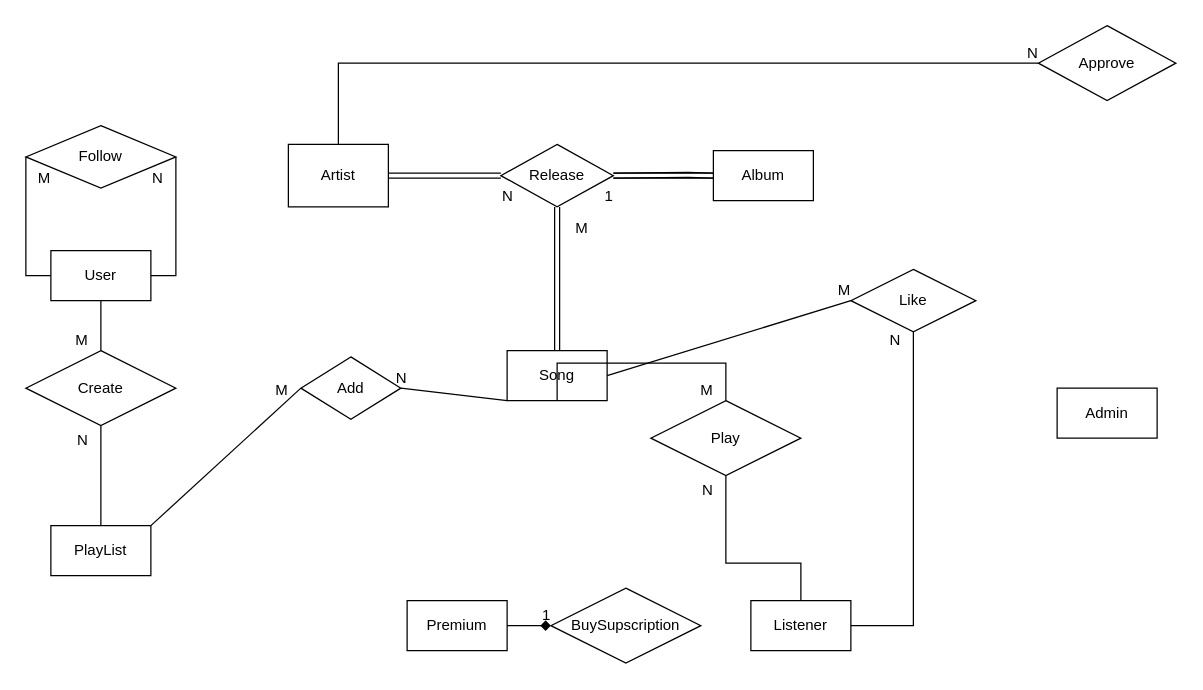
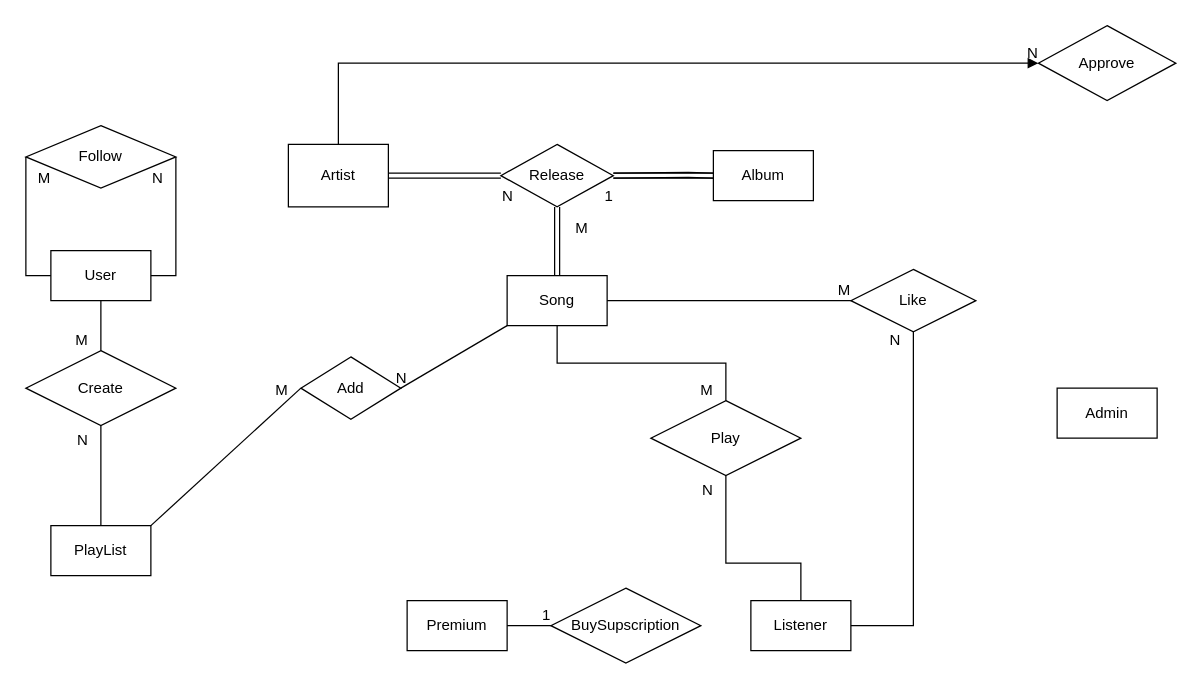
  <mxCell id="0" />
  <mxCell id="1" parent="0" />
  <mxCell id="2" value="Artist" style="whiteSpace=wrap;html=1;align=center;" parent="1" vertex="1"><mxGeometry x="230" y="115" width="80" height="50" as="geometry" /></mxCell>
  <mxCell id="3" value="" style="edgeStyle=orthogonalEdgeStyle;shape=link;rounded=0;orthogonalLoop=1;jettySize=auto;html=1;" parent="1" source="4" edge="1"><mxGeometry relative="1" as="geometry"><mxPoint x="490" y="140" as="targetPoint" /></mxGeometry></mxCell>
  <mxCell id="4" value="Album" style="whiteSpace=wrap;html=1;align=center;" parent="1" vertex="1"><mxGeometry x="570" y="120" width="80" height="40" as="geometry" /></mxCell>
  <mxCell id="5" value="User" style="whiteSpace=wrap;html=1;align=center;" parent="1" vertex="1"><mxGeometry x="40" y="200" width="80" height="40" as="geometry" /></mxCell>
  <mxCell id="6" value="Premium" style="whiteSpace=wrap;html=1;align=center;" parent="1" vertex="1"><mxGeometry x="325" y="480" width="80" height="40" as="geometry" /></mxCell>
- <mxCell id="7" value="Song" style="whiteSpace=wrap;html=1;align=center;" parent="1" vertex="1"><mxGeometry x="405" y="280" width="80" height="40" as="geometry" /></mxCell>
+ <mxCell id="7" value="Song" style="whiteSpace=wrap;html=1;align=center;" parent="1" vertex="1"><mxGeometry x="405" y="220" width="80" height="40" as="geometry" /></mxCell>
  <mxCell id="8" value="PlayList" style="whiteSpace=wrap;html=1;align=center;" parent="1" vertex="1"><mxGeometry x="40" y="420" width="80" height="40" as="geometry" /></mxCell>
  <mxCell id="9" value="Listener" style="whiteSpace=wrap;html=1;align=center;" parent="1" vertex="1"><mxGeometry x="600" y="480" width="80" height="40" as="geometry" /></mxCell>
  <mxCell id="10" style="edgeStyle=orthogonalEdgeStyle;shape=link;rounded=0;orthogonalLoop=1;jettySize=auto;html=1;" parent="1" source="11" target="7" edge="1"><mxGeometry relative="1" as="geometry" /></mxCell>
  <mxCell id="11" value="Release" style="shape=rhombus;perimeter=rhombusPerimeter;whiteSpace=wrap;html=1;align=center;" parent="1" vertex="1"><mxGeometry x="400" y="115" width="90" height="50" as="geometry" /></mxCell>
  <mxCell id="12" value="" style="endArrow=none;html=1;rounded=0;shape=link;" parent="1" edge="1"><mxGeometry relative="1" as="geometry"><mxPoint x="310" y="140" as="sourcePoint" /><mxPoint x="400" y="140" as="targetPoint" /></mxGeometry></mxCell>
  <mxCell id="13" value="1" style="resizable=0;html=1;align=right;verticalAlign=bottom;" parent="12" connectable="0" vertex="1"><mxGeometry x="1" relative="1" as="geometry"><mxPoint x="90" y="25" as="offset" /></mxGeometry></mxCell>
  <mxCell id="14" value="" style="endArrow=none;html=1;rounded=0;exitX=1;exitY=0.5;exitDx=0;exitDy=0;entryX=1;entryY=0.5;entryDx=0;entryDy=0;" parent="1" source="18" target="5" edge="1"><mxGeometry relative="1" as="geometry"><mxPoint x="200" y="170" as="sourcePoint" /><mxPoint x="360" y="170" as="targetPoint" /><Array as="points"><mxPoint x="140" y="220" /></Array></mxGeometry></mxCell>
  <mxCell id="15" value="" style="endArrow=none;html=1;rounded=0;shape=link;" parent="1" edge="1"><mxGeometry relative="1" as="geometry"><mxPoint x="490" y="140" as="sourcePoint" /><mxPoint x="570" y="140" as="targetPoint" /><Array as="points"><mxPoint x="550" y="139.5" /></Array></mxGeometry></mxCell>
  <mxCell id="16" value="M" style="resizable=0;html=1;align=right;verticalAlign=bottom;" parent="15" connectable="0" vertex="1"><mxGeometry x="1" relative="1" as="geometry"><mxPoint x="-99.99" y="50" as="offset" /></mxGeometry></mxCell>
  <mxCell id="17" value="N" style="resizable=0;html=1;align=right;verticalAlign=bottom;" parent="1" connectable="0" vertex="1"><mxGeometry x="420.002" y="165" as="geometry"><mxPoint x="-9.99" as="offset" /></mxGeometry></mxCell>
  <mxCell id="18" value="Follow" style="shape=rhombus;perimeter=rhombusPerimeter;whiteSpace=wrap;html=1;align=center;" parent="1" vertex="1"><mxGeometry x="20" y="100" width="120" height="50" as="geometry" /></mxCell>
  <mxCell id="19" value="" style="endArrow=none;html=1;rounded=0;exitX=0;exitY=0.5;exitDx=0;exitDy=0;entryX=0;entryY=0.5;entryDx=0;entryDy=0;" parent="1" source="18" target="5" edge="1"><mxGeometry relative="1" as="geometry"><mxPoint x="50" y="280" as="sourcePoint" /><mxPoint x="210" y="280" as="targetPoint" /><Array as="points"><mxPoint x="20" y="220" /></Array></mxGeometry></mxCell>
  <mxCell id="20" value="M" style="resizable=0;html=1;align=right;verticalAlign=bottom;" parent="19" connectable="0" vertex="1"><mxGeometry x="1" relative="1" as="geometry"><mxPoint y="-70" as="offset" /></mxGeometry></mxCell>
  <mxCell id="21" value="N" style="resizable=0;html=1;align=right;verticalAlign=bottom;" parent="1" connectable="0" vertex="1"><mxGeometry x="140" y="130" as="geometry"><mxPoint x="-10" y="20" as="offset" /></mxGeometry></mxCell>
  <mxCell id="22" value="Create" style="shape=rhombus;perimeter=rhombusPerimeter;whiteSpace=wrap;html=1;align=center;" parent="1" vertex="1"><mxGeometry x="20" y="280" width="120" height="60" as="geometry" /></mxCell>
  <mxCell id="23" value="" style="endArrow=none;html=1;rounded=0;exitX=0.5;exitY=1;exitDx=0;exitDy=0;" parent="1" source="5" target="22" edge="1"><mxGeometry relative="1" as="geometry"><mxPoint x="180" y="290" as="sourcePoint" /><mxPoint x="340" y="290" as="targetPoint" /></mxGeometry></mxCell>
  <mxCell id="24" value="M" style="resizable=0;html=1;align=right;verticalAlign=bottom;" parent="23" connectable="0" vertex="1"><mxGeometry x="1" relative="1" as="geometry"><mxPoint x="-10" as="offset" /></mxGeometry></mxCell>
  <mxCell id="25" value="" style="endArrow=none;html=1;rounded=0;exitX=0.5;exitY=1;exitDx=0;exitDy=0;entryX=0.5;entryY=0;entryDx=0;entryDy=0;" parent="1" source="22" target="8" edge="1"><mxGeometry relative="1" as="geometry"><mxPoint x="150" y="320" as="sourcePoint" /><mxPoint x="310" y="320" as="targetPoint" /></mxGeometry></mxCell>
  <mxCell id="26" value="N" style="resizable=0;html=1;align=right;verticalAlign=bottom;" parent="25" connectable="0" vertex="1"><mxGeometry x="1" relative="1" as="geometry"><mxPoint x="-10" y="-60" as="offset" /></mxGeometry></mxCell>
  <mxCell id="27" value="BuySupscription" style="shape=rhombus;perimeter=rhombusPerimeter;whiteSpace=wrap;html=1;align=center;" parent="1" vertex="1"><mxGeometry x="440" y="470" width="120" height="60" as="geometry" /></mxCell>
- <mxCell id="28" value="" style="endArrow=diamond;html=1;rounded=0;exitX=1;exitY=0.5;exitDx=0;exitDy=0;entryX=0;entryY=0.5;entryDx=0;entryDy=0;" parent="1" source="6" target="27" edge="1"><mxGeometry relative="1" as="geometry"><mxPoint x="290" y="370" as="sourcePoint" /><mxPoint x="450" y="370" as="targetPoint" /></mxGeometry></mxCell>
+ <mxCell id="28" value="" style="endArrow=none;html=1;rounded=0;exitX=1;exitY=0.5;exitDx=0;exitDy=0;entryX=0;entryY=0.5;entryDx=0;entryDy=0;" parent="1" source="6" target="27" edge="1"><mxGeometry relative="1" as="geometry"><mxPoint x="290" y="370" as="sourcePoint" /><mxPoint x="450" y="370" as="targetPoint" /></mxGeometry></mxCell>
  <mxCell id="29" value="1" style="resizable=0;html=1;align=right;verticalAlign=bottom;" parent="28" connectable="0" vertex="1"><mxGeometry x="1" relative="1" as="geometry"><mxPoint as="offset" /></mxGeometry></mxCell>
  <mxCell id="30" value="Admin" style="whiteSpace=wrap;html=1;align=center;" vertex="1" parent="1"><mxGeometry x="845" y="310" width="80" height="40" as="geometry" /></mxCell>
  <mxCell id="31" value="Play" style="shape=rhombus;perimeter=rhombusPerimeter;whiteSpace=wrap;html=1;align=center;" vertex="1" parent="1"><mxGeometry x="520" y="320" width="120" height="60" as="geometry" /></mxCell>
  <mxCell id="32" value="" style="endArrow=none;html=1;rounded=0;entryX=0.5;entryY=0;entryDx=0;entryDy=0;exitX=0.5;exitY=1;exitDx=0;exitDy=0;" edge="1" parent="1" source="7" target="31"><mxGeometry relative="1" as="geometry"><mxPoint x="430" y="290" as="sourcePoint" /><mxPoint x="590" y="290" as="targetPoint" /><Array as="points"><mxPoint x="445" y="290" /><mxPoint x="580" y="290" /></Array></mxGeometry></mxCell>
  <mxCell id="33" value="M" style="resizable=0;html=1;align=right;verticalAlign=bottom;" connectable="0" vertex="1" parent="32"><mxGeometry x="1" relative="1" as="geometry"><mxPoint x="-10" as="offset" /></mxGeometry></mxCell>
  <mxCell id="34" value="" style="endArrow=none;html=1;rounded=0;entryX=0.5;entryY=0;entryDx=0;entryDy=0;exitX=0.5;exitY=1;exitDx=0;exitDy=0;" edge="1" parent="1" source="31" target="9"><mxGeometry relative="1" as="geometry"><mxPoint x="430" y="290" as="sourcePoint" /><mxPoint x="590" y="290" as="targetPoint" /><Array as="points"><mxPoint x="580" y="450" /><mxPoint x="640" y="450" /></Array></mxGeometry></mxCell>
  <mxCell id="35" value="N" style="resizable=0;html=1;align=right;verticalAlign=bottom;" connectable="0" vertex="1" parent="34"><mxGeometry x="1" relative="1" as="geometry"><mxPoint x="-70" y="-80" as="offset" /></mxGeometry></mxCell>
  <mxCell id="36" value="Like" style="shape=rhombus;perimeter=rhombusPerimeter;whiteSpace=wrap;html=1;align=center;" vertex="1" parent="1"><mxGeometry x="680" y="215" width="100" height="50" as="geometry" /></mxCell>
  <mxCell id="37" value="" style="endArrow=none;html=1;rounded=0;entryX=0.5;entryY=1;entryDx=0;entryDy=0;exitX=1;exitY=0.5;exitDx=0;exitDy=0;" edge="1" parent="1" source="9" target="36"><mxGeometry relative="1" as="geometry"><mxPoint x="430" y="370" as="sourcePoint" /><mxPoint x="590" y="370" as="targetPoint" /><Array as="points"><mxPoint x="730" y="500" /></Array></mxGeometry></mxCell>
  <mxCell id="38" value="N" style="resizable=0;html=1;align=right;verticalAlign=bottom;" connectable="0" vertex="1" parent="37"><mxGeometry x="1" relative="1" as="geometry"><mxPoint x="-10" y="15" as="offset" /></mxGeometry></mxCell>
  <mxCell id="39" value="" style="endArrow=none;html=1;rounded=0;entryX=0;entryY=0.5;entryDx=0;entryDy=0;exitX=1;exitY=0.5;exitDx=0;exitDy=0;" edge="1" parent="1" source="7" target="36"><mxGeometry relative="1" as="geometry"><mxPoint x="430" y="370" as="sourcePoint" /><mxPoint x="590" y="370" as="targetPoint" /></mxGeometry></mxCell>
  <mxCell id="40" value="M" style="resizable=0;html=1;align=right;verticalAlign=bottom;" connectable="0" vertex="1" parent="39"><mxGeometry x="1" relative="1" as="geometry"><mxPoint as="offset" /></mxGeometry></mxCell>
  <mxCell id="41" value="Add" style="shape=rhombus;perimeter=rhombusPerimeter;whiteSpace=wrap;html=1;align=center;" vertex="1" parent="1"><mxGeometry x="240" y="285" width="80" height="50" as="geometry" /></mxCell>
  <mxCell id="42" value="" style="endArrow=none;html=1;rounded=0;entryX=1;entryY=0.5;entryDx=0;entryDy=0;exitX=0;exitY=1;exitDx=0;exitDy=0;" edge="1" parent="1" source="7" target="41"><mxGeometry relative="1" as="geometry"><mxPoint x="430" y="260" as="sourcePoint" /><mxPoint x="590" y="260" as="targetPoint" /></mxGeometry></mxCell>
  <mxCell id="43" value="N" style="resizable=0;html=1;align=right;verticalAlign=bottom;" connectable="0" vertex="1" parent="42"><mxGeometry x="1" relative="1" as="geometry"><mxPoint x="5.33" y="-0.19" as="offset" /></mxGeometry></mxCell>
  <mxCell id="44" value="" style="endArrow=none;html=1;rounded=0;entryX=0;entryY=0.5;entryDx=0;entryDy=0;exitX=1;exitY=0;exitDx=0;exitDy=0;" edge="1" parent="1" source="8" target="41"><mxGeometry relative="1" as="geometry"><mxPoint x="430" y="260" as="sourcePoint" /><mxPoint x="590" y="260" as="targetPoint" /></mxGeometry></mxCell>
  <mxCell id="45" value="M" style="resizable=0;html=1;align=right;verticalAlign=bottom;" connectable="0" vertex="1" parent="44"><mxGeometry x="1" relative="1" as="geometry"><mxPoint x="-10.16" y="10.14" as="offset" /></mxGeometry></mxCell>
  <mxCell id="46" value="Approve" style="shape=rhombus;perimeter=rhombusPerimeter;whiteSpace=wrap;html=1;align=center;" vertex="1" parent="1"><mxGeometry x="830" y="20" width="110" height="60" as="geometry" /></mxCell>
- <mxCell id="47" value="" style="endArrow=none;html=1;rounded=0;entryX=0;entryY=0.5;entryDx=0;entryDy=0;exitX=0.5;exitY=0;exitDx=0;exitDy=0;" edge="1" parent="1" source="2" target="46"><mxGeometry relative="1" as="geometry"><mxPoint x="430" y="110" as="sourcePoint" /><mxPoint x="590" y="110" as="targetPoint" /><Array as="points"><mxPoint x="270" y="50" /></Array></mxGeometry></mxCell>
+ <mxCell id="47" value="" style="endArrow=block;html=1;rounded=0;entryX=0;entryY=0.5;entryDx=0;entryDy=0;exitX=0.5;exitY=0;exitDx=0;exitDy=0;" edge="1" parent="1" source="2" target="46"><mxGeometry relative="1" as="geometry"><mxPoint x="430" y="110" as="sourcePoint" /><mxPoint x="590" y="110" as="targetPoint" /><Array as="points"><mxPoint x="270" y="50" /></Array></mxGeometry></mxCell>
  <mxCell id="48" value="N" style="resizable=0;html=1;align=right;verticalAlign=bottom;" connectable="0" vertex="1" parent="47"><mxGeometry x="1" relative="1" as="geometry" /></mxCell>
